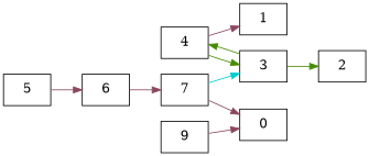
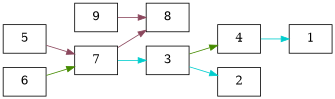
  digraph {
    rankdir=LR
    node [fontsize=15 shape=rectangle]
    edge [color=palevioletred4 fontcolor=blue fontsize=12]
    1 [fillcolor=palegreen1]
    4
    3
    2
    5
    6
    7
-   8 [label=0]
+   8
    9
-   4 -> 1
-   4 -> 3 [color=chartreuse4]
+   4 -> 1 [color=cyan3]
    3 -> 4 [color=chartreuse4]
-   3 -> 2 [color=chartreuse4]
-   5 -> 6
-   6 -> 7
+   3 -> 2 [color=cyan3]
+   5 -> 7
+   6 -> 7 [color=chartreuse4]
    7 -> 3 [color=cyan3]
    7 -> 8
    9 -> 8
  }
